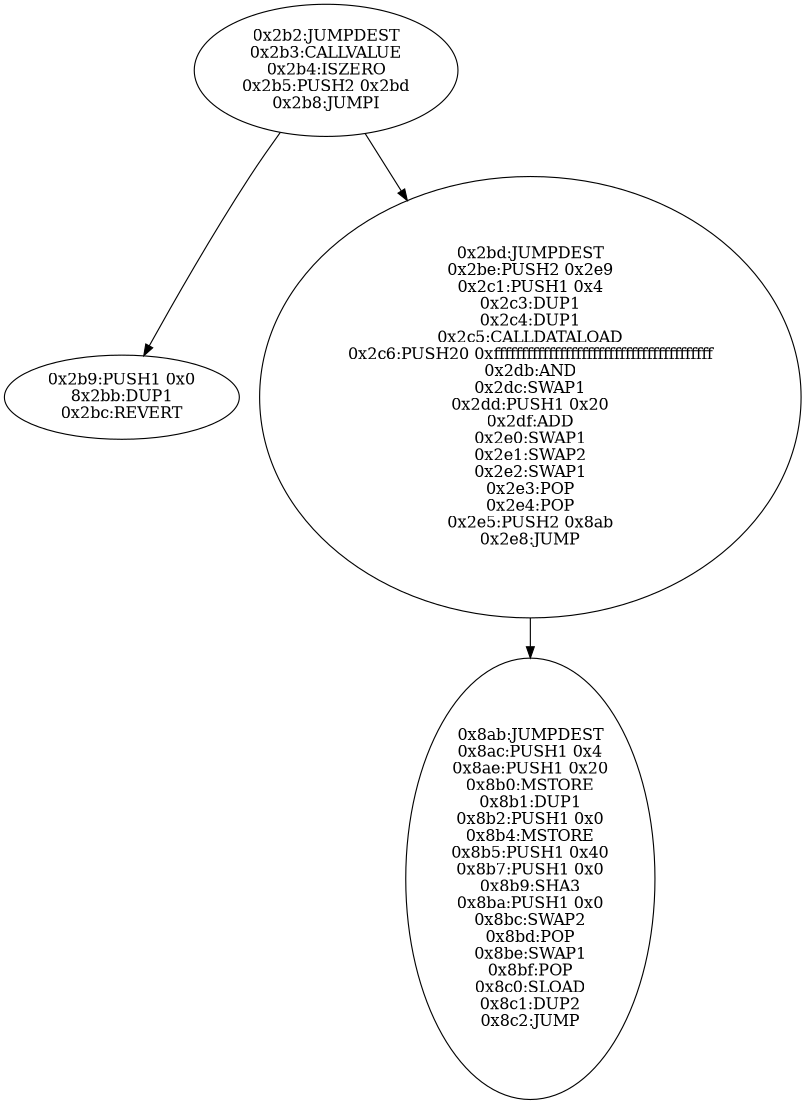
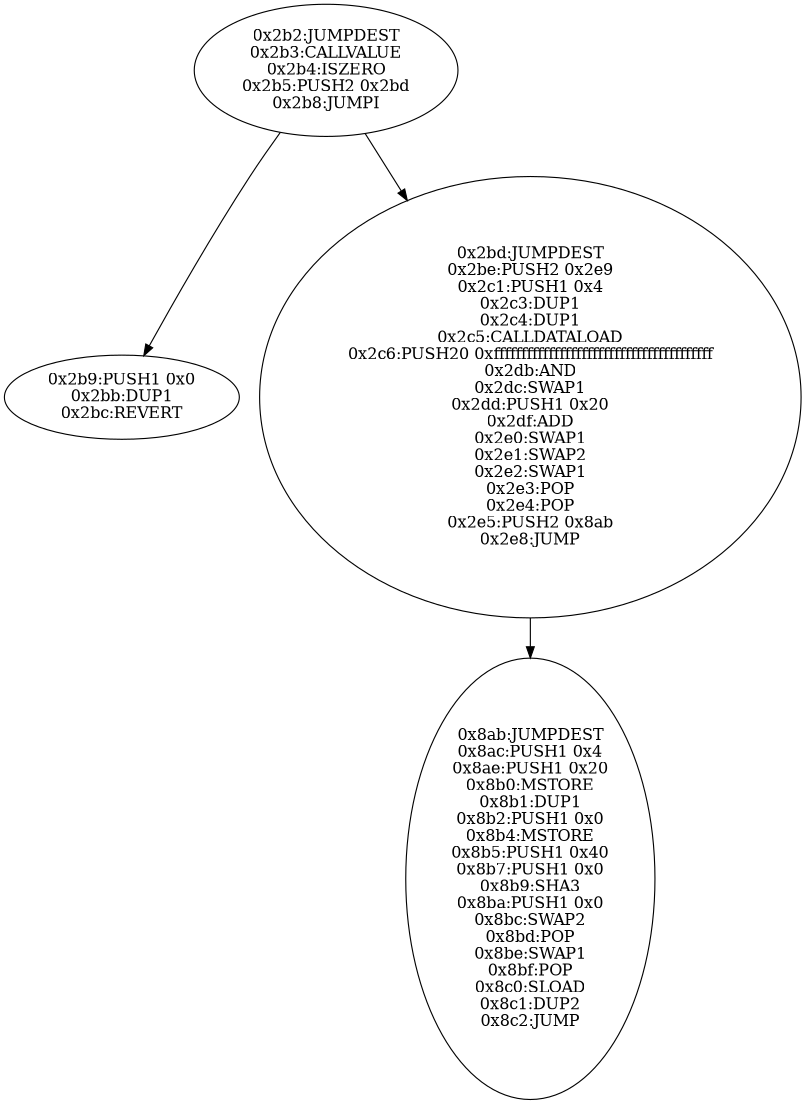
  digraph {
    fontname="DejaVu Serif"
    node [fontname="DejaVu Serif"]
    edge [fontname="DejaVu Serif"]
    n1 [label="0x2b2:JUMPDEST\n0x2b3:CALLVALUE\n0x2b4:ISZERO\n0x2b5:PUSH2 0x2bd\n0x2b8:JUMPI"]
-   n2 [label="0x2b9:PUSH1 0x0\n8x2bb:DUP1\n0x2bc:REVERT"]
+   n2 [label="0x2b9:PUSH1 0x0\n0x2bb:DUP1\n0x2bc:REVERT"]
    n3 [label="0x2bd:JUMPDEST\n0x2be:PUSH2 0x2e9\n0x2c1:PUSH1 0x4\n0x2c3:DUP1\n0x2c4:DUP1\n0x2c5:CALLDATALOAD\n0x2c6:PUSH20 0xffffffffffffffffffffffffffffffffffffffff\n0x2db:AND\n0x2dc:SWAP1\n0x2dd:PUSH1 0x20\n0x2df:ADD\n0x2e0:SWAP1\n0x2e1:SWAP2\n0x2e2:SWAP1\n0x2e3:POP\n0x2e4:POP\n0x2e5:PUSH2 0x8ab\n0x2e8:JUMP"]
    n4 [label="0x8ab:JUMPDEST\n0x8ac:PUSH1 0x4\n0x8ae:PUSH1 0x20\n0x8b0:MSTORE\n0x8b1:DUP1\n0x8b2:PUSH1 0x0\n0x8b4:MSTORE\n0x8b5:PUSH1 0x40\n0x8b7:PUSH1 0x0\n0x8b9:SHA3\n0x8ba:PUSH1 0x0\n0x8bc:SWAP2\n0x8bd:POP\n0x8be:SWAP1\n0x8bf:POP\n0x8c0:SLOAD\n0x8c1:DUP2\n0x8c2:JUMP"]
    n1 -> n2
    n1 -> n3
    n3 -> n4
  }
